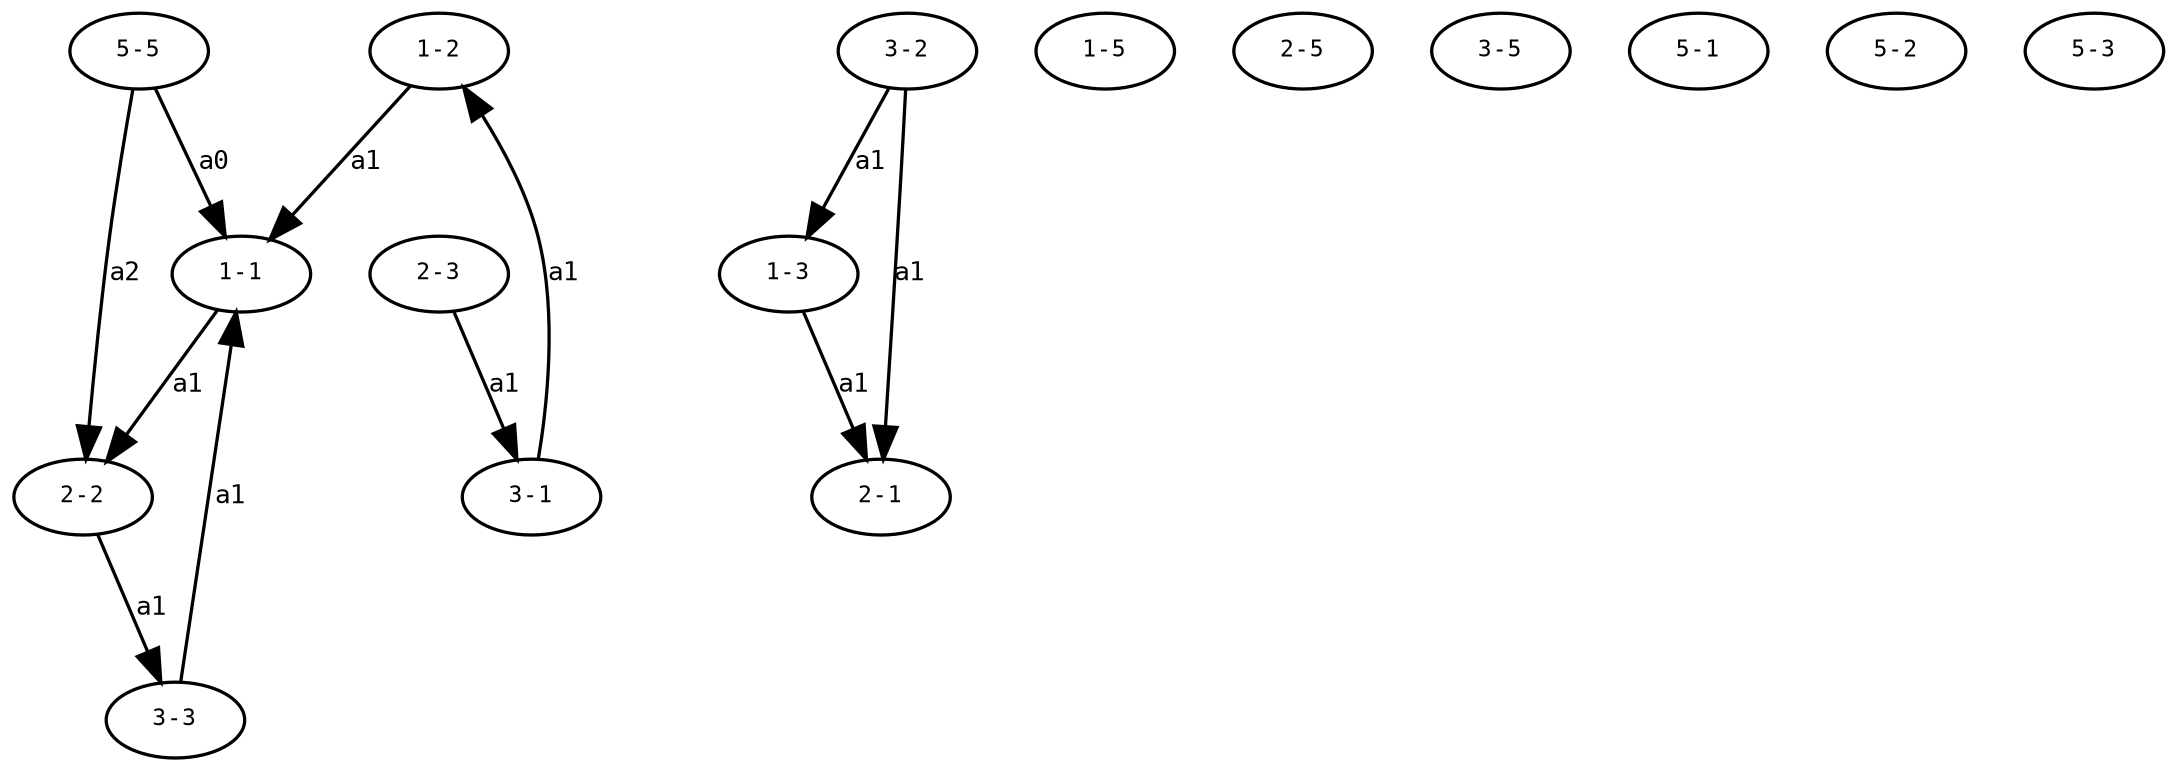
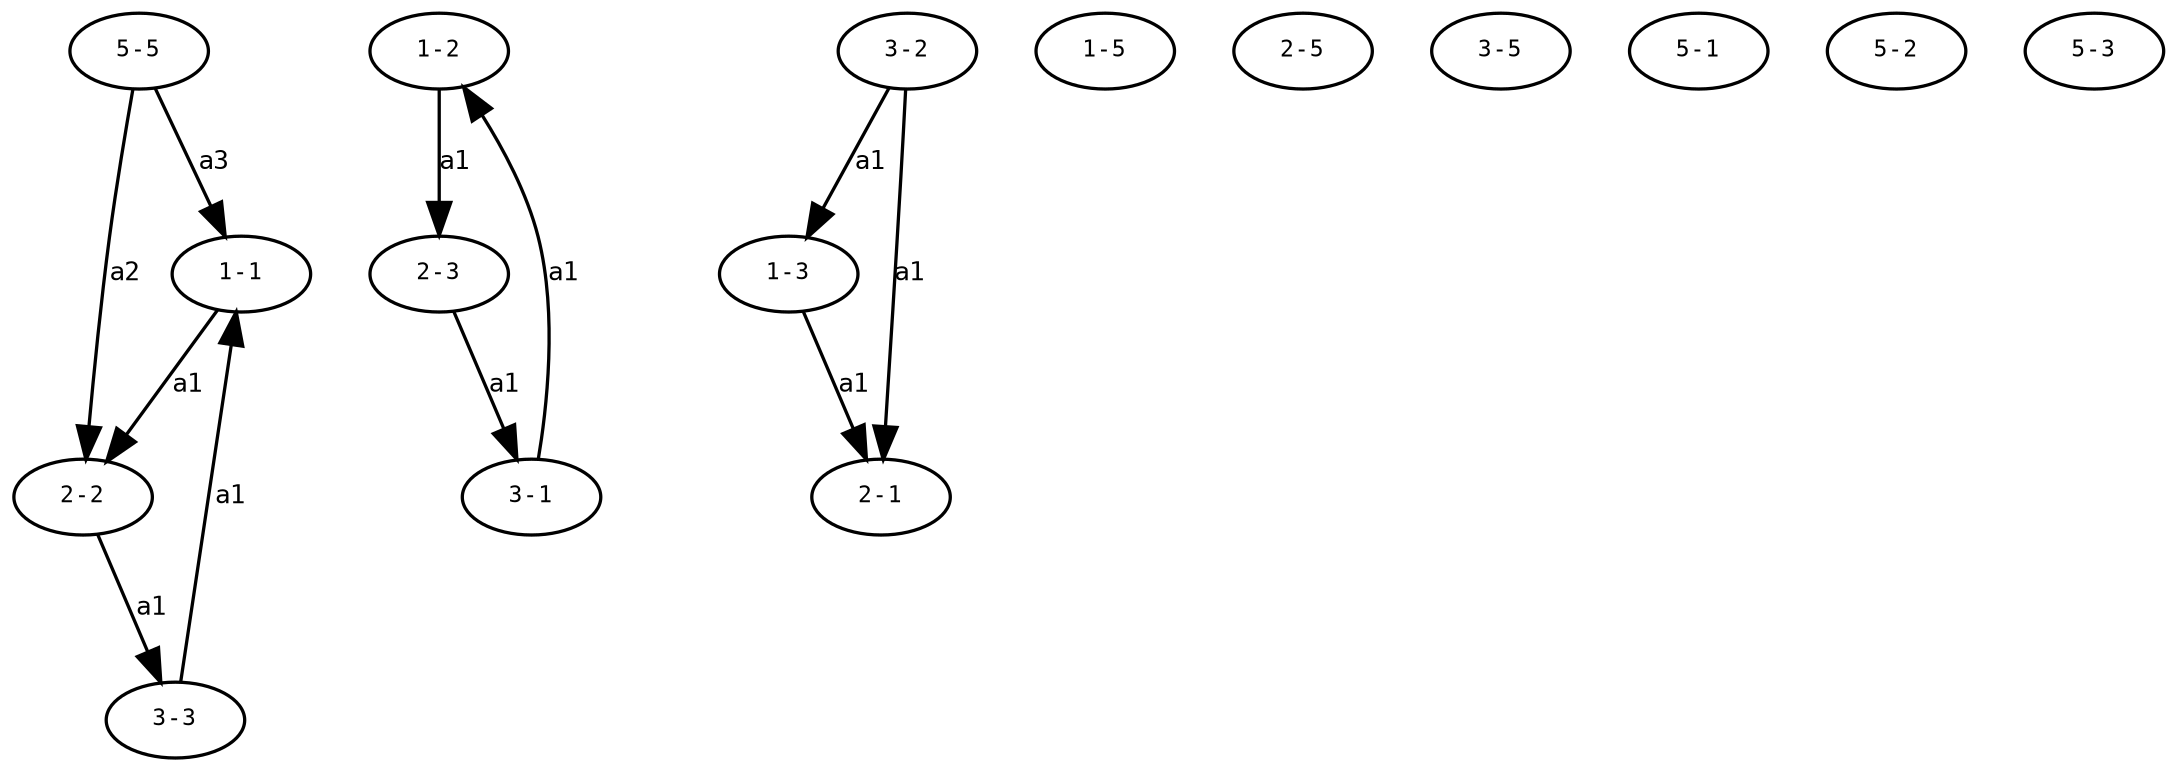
  digraph {
    fontname="DejaVu Sans Mono"
    node [fontname="DejaVu Sans Mono" fontsize=7]
    edge [fontname="DejaVu Sans Mono" fontsize=8]
    n1 [height=.01 label="1-1" width=.01]
    n2 [height=.01 label="2-2" width=.01]
    n3 [height=.01 label="3-3" width=.01]
    n4 [height=.01 label="1-2" width=.01]
    n5 [height=.01 label="2-3" width=.01]
    n6 [height=.01 label="3-1" width=.01]
    n7 [height=.01 label="1-3" width=.01]
    n8 [height=.01 label="2-1" width=.01]
    n9 [height=.01 label="3-2" width=.01]
    n10 [height=.01 label="1-5" width=.01]
    n11 [height=.01 label="2-5" width=.01]
    n12 [height=.01 label="3-5" width=.01]
    n13 [height=.01 label="5-1" width=.01]
    n14 [height=.01 label="5-2" width=.01]
    n15 [height=.01 label="5-3" width=.01]
    n16 [height=.01 label="5-5" width=.01]
    n1 -> n2 [label=a1]
    n2 -> n3 [label=a1]
    n3 -> n1 [label=a1]
-   n4 -> n1 [label=a1]
+   n4 -> n5 [label=a1]
    n5 -> n6 [label=a1]
    n6 -> n4 [label=a1]
    n7 -> n8 [label=a1]
    n9 -> n7 [label=a1]
    n9 -> n8 [label=a1]
-   n16 -> n1 [label=a0]
+   n16 -> n1 [label=a3]
    n16 -> n2 [label=a2]
  }
